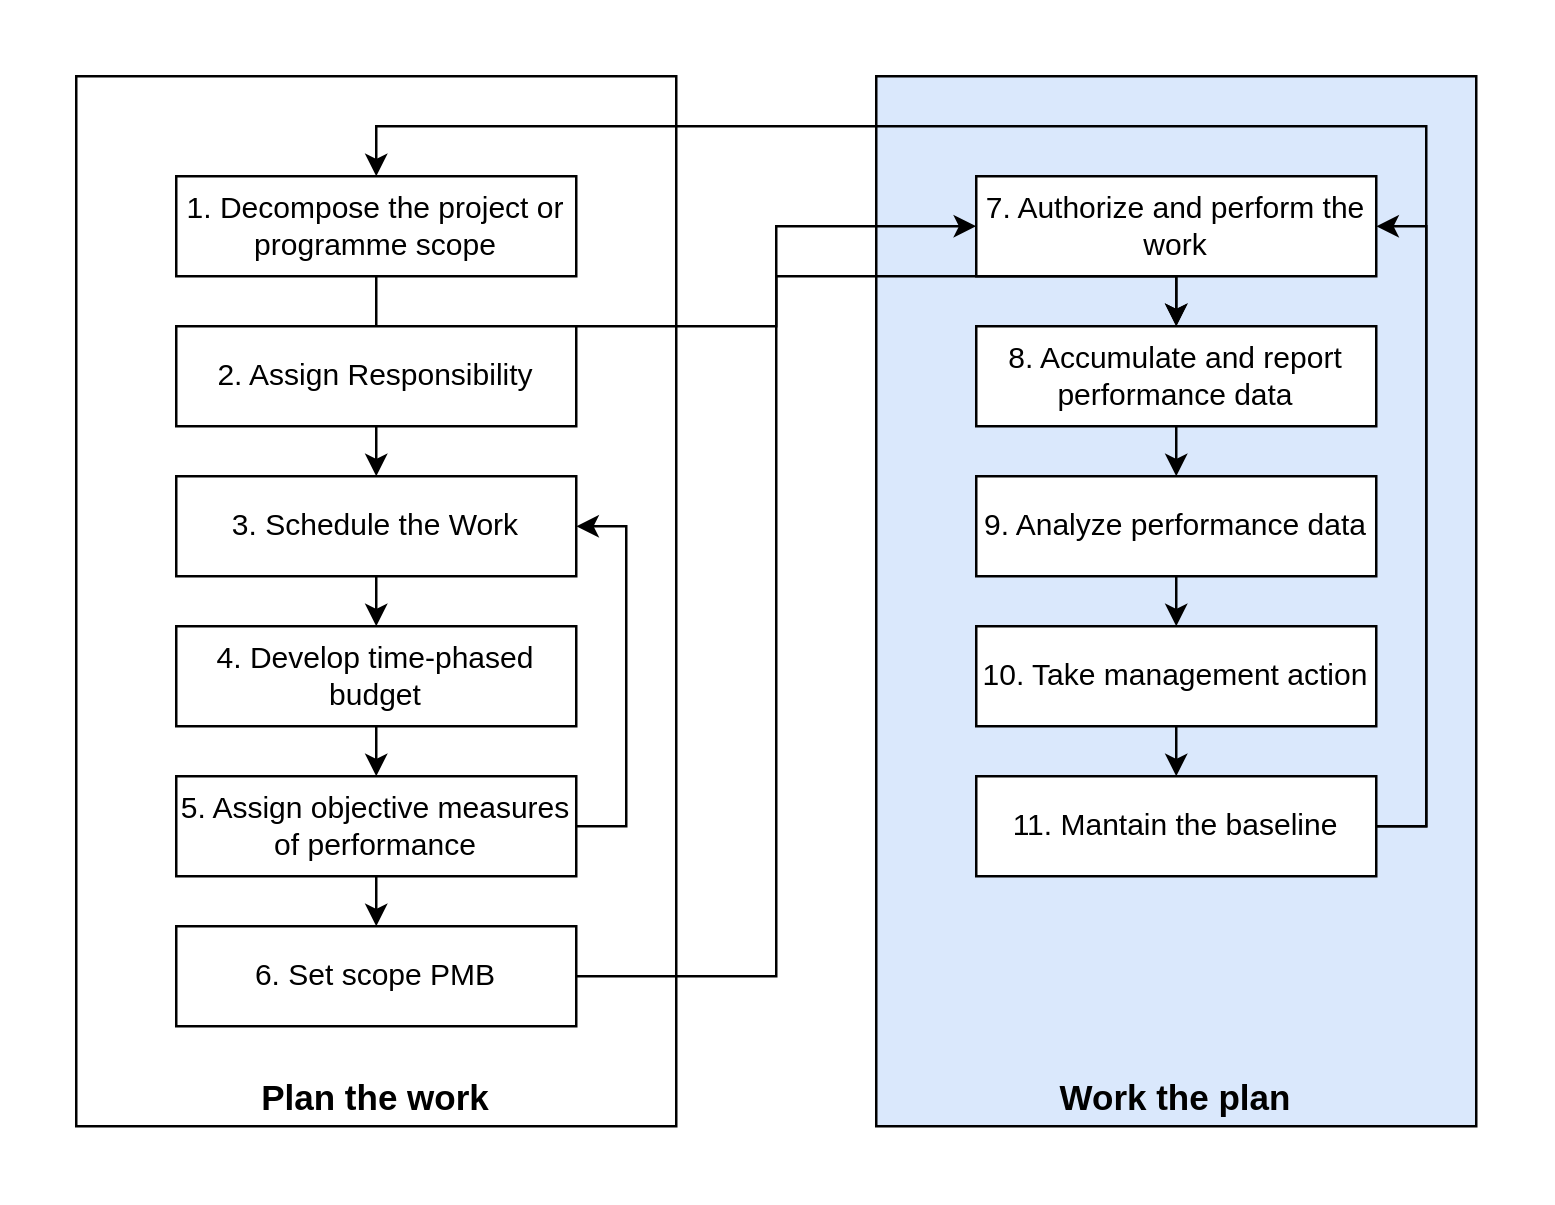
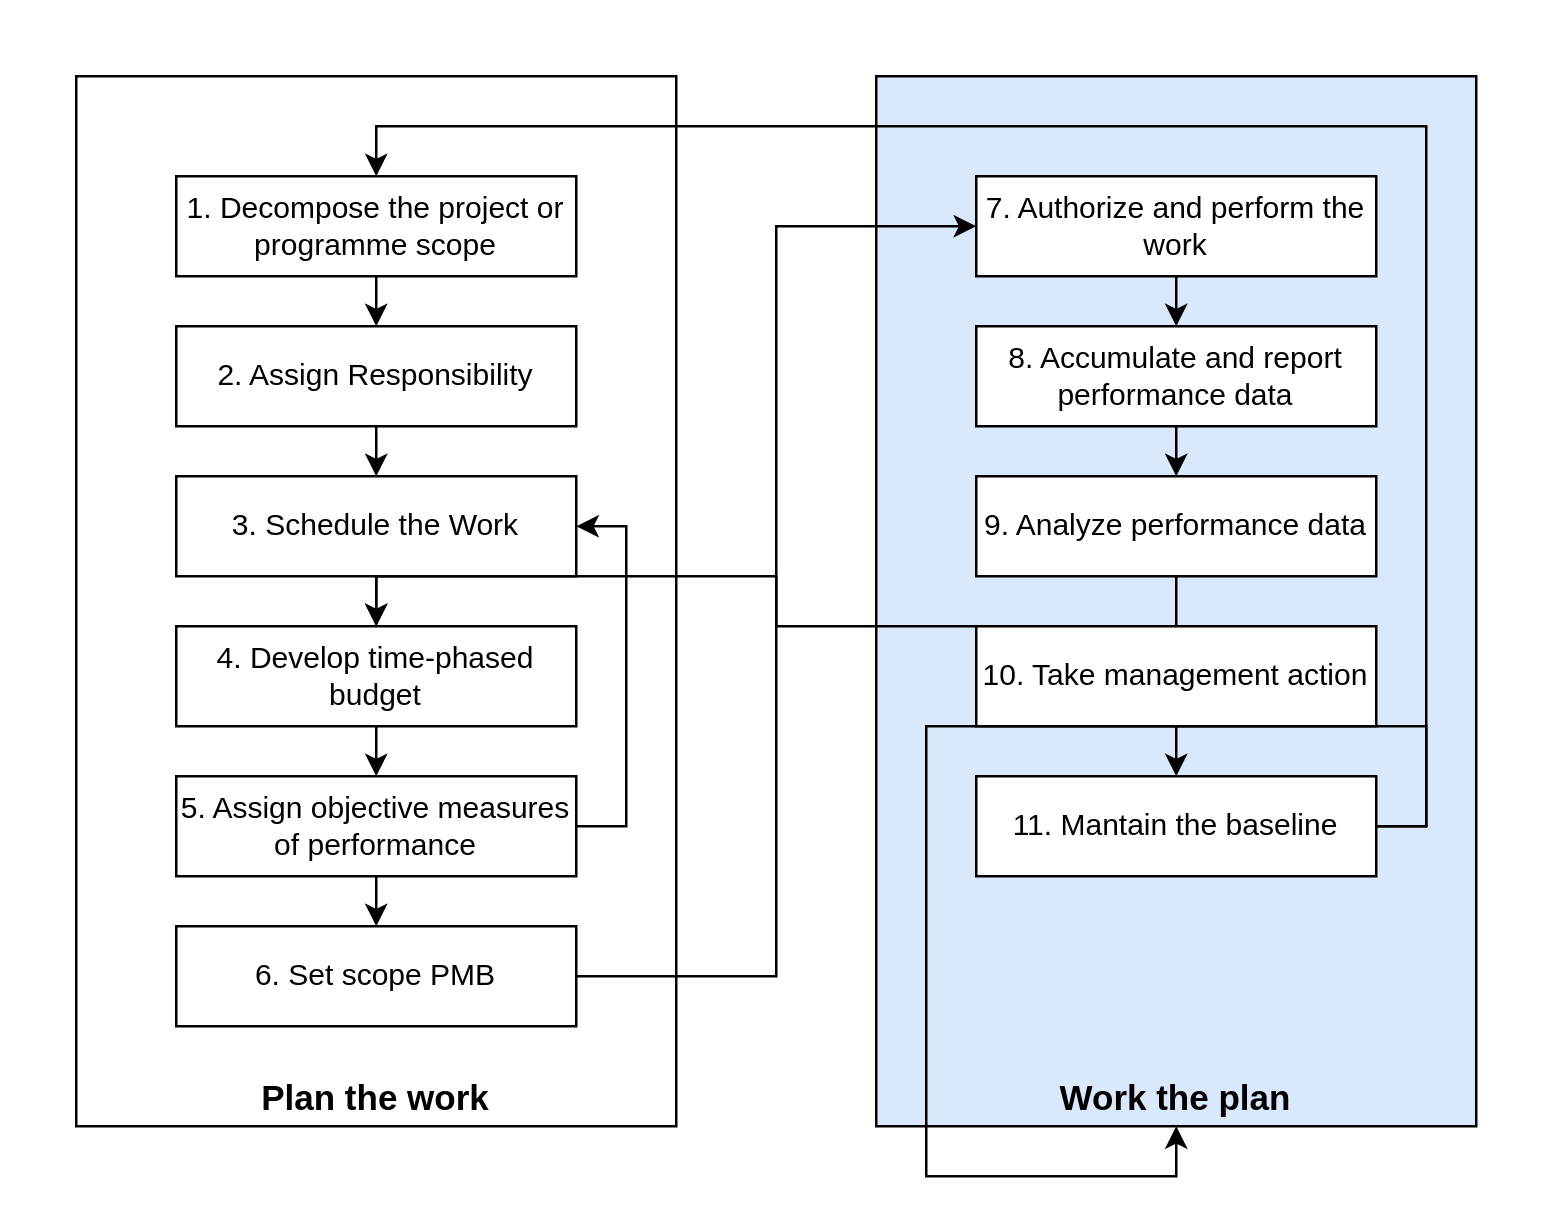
  <mxCell id="0" />
  <mxCell id="1" parent="0" />
  <mxCell id="2" value="" style="rounded=0;whiteSpace=wrap;html=1;shadow=0;fontSize=14;strokeColor=none;" parent="1" vertex="1"><mxGeometry x="20" y="20" width="580" height="440" as="geometry" /></mxCell>
  <mxCell id="3" value="&lt;b&gt;Work the plan&lt;/b&gt;" style="rounded=0;whiteSpace=wrap;html=1;fontSize=14;verticalAlign=bottom;shadow=0;fillColor=#dae8fc;" parent="1" vertex="1"><mxGeometry x="350" y="30" width="240" height="420" as="geometry" /></mxCell>
  <mxCell id="4" value="&lt;b&gt;Plan the work&lt;/b&gt;" style="rounded=0;whiteSpace=wrap;html=1;fontSize=14;verticalAlign=bottom;shadow=0;" parent="1" vertex="1"><mxGeometry x="30" y="30" width="240" height="420" as="geometry" /></mxCell>
- <mxCell id="5" style="edgeStyle=orthogonalEdgeStyle;rounded=0;orthogonalLoop=1;jettySize=auto;html=1;exitX=0.5;exitY=1;exitDx=0;exitDy=0;fontSize=14;" parent="1" source="6" target="21" edge="1"><mxGeometry relative="1" as="geometry" /></mxCell>
+ <mxCell id="5" style="edgeStyle=orthogonalEdgeStyle;rounded=0;orthogonalLoop=1;jettySize=auto;html=1;exitX=0.5;exitY=1;exitDx=0;exitDy=0;entryX=0.5;entryY=0;entryDx=0;entryDy=0;fontSize=14;" parent="1" source="6" target="8" edge="1"><mxGeometry relative="1" as="geometry" /></mxCell>
  <mxCell id="6" value="1. Decompose the project or programme scope" style="rounded=0;whiteSpace=wrap;html=1;" parent="1" vertex="1"><mxGeometry x="70" y="70" width="160" height="40" as="geometry" /></mxCell>
  <mxCell id="7" style="edgeStyle=orthogonalEdgeStyle;rounded=0;orthogonalLoop=1;jettySize=auto;html=1;exitX=0.5;exitY=1;exitDx=0;exitDy=0;entryX=0.5;entryY=0;entryDx=0;entryDy=0;fontSize=14;" parent="1" source="8" target="10" edge="1"><mxGeometry relative="1" as="geometry" /></mxCell>
  <mxCell id="8" value="2. Assign Responsibility" style="rounded=0;whiteSpace=wrap;html=1;" parent="1" vertex="1"><mxGeometry x="70" y="130" width="160" height="40" as="geometry" /></mxCell>
  <mxCell id="9" style="edgeStyle=orthogonalEdgeStyle;rounded=0;orthogonalLoop=1;jettySize=auto;html=1;exitX=0.5;exitY=1;exitDx=0;exitDy=0;entryX=0.5;entryY=0;entryDx=0;entryDy=0;fontSize=14;" parent="1" source="10" target="12" edge="1"><mxGeometry relative="1" as="geometry" /></mxCell>
  <mxCell id="10" value="3. Schedule the Work" style="rounded=0;whiteSpace=wrap;html=1;" parent="1" vertex="1"><mxGeometry x="70" y="190" width="160" height="40" as="geometry" /></mxCell>
  <mxCell id="11" style="edgeStyle=orthogonalEdgeStyle;rounded=0;orthogonalLoop=1;jettySize=auto;html=1;exitX=0.5;exitY=1;exitDx=0;exitDy=0;entryX=0.5;entryY=0;entryDx=0;entryDy=0;fontSize=14;" parent="1" source="12" target="15" edge="1"><mxGeometry relative="1" as="geometry" /></mxCell>
  <mxCell id="12" value="4. Develop time-phased budget" style="rounded=0;whiteSpace=wrap;html=1;" parent="1" vertex="1"><mxGeometry x="70" y="250" width="160" height="40" as="geometry" /></mxCell>
  <mxCell id="13" style="edgeStyle=orthogonalEdgeStyle;rounded=0;orthogonalLoop=1;jettySize=auto;html=1;exitX=1;exitY=0.5;exitDx=0;exitDy=0;entryX=1;entryY=0.5;entryDx=0;entryDy=0;fontSize=14;" parent="1" source="15" target="10" edge="1"><mxGeometry relative="1" as="geometry" /></mxCell>
  <mxCell id="14" style="edgeStyle=orthogonalEdgeStyle;rounded=0;orthogonalLoop=1;jettySize=auto;html=1;exitX=0.5;exitY=1;exitDx=0;exitDy=0;entryX=0.5;entryY=0;entryDx=0;entryDy=0;fontSize=14;" parent="1" source="15" target="17" edge="1"><mxGeometry relative="1" as="geometry" /></mxCell>
  <mxCell id="15" value="5. Assign objective measures of performance" style="rounded=0;whiteSpace=wrap;html=1;" parent="1" vertex="1"><mxGeometry x="70" y="310" width="160" height="40" as="geometry" /></mxCell>
  <mxCell id="16" style="edgeStyle=orthogonalEdgeStyle;rounded=0;orthogonalLoop=1;jettySize=auto;html=1;exitX=1;exitY=0.5;exitDx=0;exitDy=0;entryX=0;entryY=0.5;entryDx=0;entryDy=0;fontSize=14;" parent="1" source="17" target="19" edge="1"><mxGeometry relative="1" as="geometry" /></mxCell>
  <mxCell id="17" value="6. Set scope PMB" style="rounded=0;whiteSpace=wrap;html=1;" parent="1" vertex="1"><mxGeometry x="70" y="370" width="160" height="40" as="geometry" /></mxCell>
  <mxCell id="18" style="edgeStyle=orthogonalEdgeStyle;rounded=0;orthogonalLoop=1;jettySize=auto;html=1;exitX=0.5;exitY=1;exitDx=0;exitDy=0;entryX=0.5;entryY=0;entryDx=0;entryDy=0;fontSize=14;" parent="1" source="19" target="21" edge="1"><mxGeometry relative="1" as="geometry" /></mxCell>
  <mxCell id="19" value="7. Authorize and perform the work" style="rounded=0;whiteSpace=wrap;html=1;" parent="1" vertex="1"><mxGeometry x="390" y="70" width="160" height="40" as="geometry" /></mxCell>
  <mxCell id="20" style="edgeStyle=orthogonalEdgeStyle;rounded=0;orthogonalLoop=1;jettySize=auto;html=1;exitX=0.5;exitY=1;exitDx=0;exitDy=0;entryX=0.5;entryY=0;entryDx=0;entryDy=0;fontSize=14;" parent="1" source="21" target="23" edge="1"><mxGeometry relative="1" as="geometry" /></mxCell>
  <mxCell id="21" value="8. Accumulate and report performance data" style="rounded=0;whiteSpace=wrap;html=1;" parent="1" vertex="1"><mxGeometry x="390" y="130" width="160" height="40" as="geometry" /></mxCell>
- <mxCell id="22" style="edgeStyle=orthogonalEdgeStyle;rounded=0;orthogonalLoop=1;jettySize=auto;html=1;exitX=0.5;exitY=1;exitDx=0;exitDy=0;entryX=0.5;entryY=0;entryDx=0;entryDy=0;fontSize=14;" parent="1" source="23" target="25" edge="1"><mxGeometry relative="1" as="geometry" /></mxCell>
+ <mxCell id="22" style="edgeStyle=orthogonalEdgeStyle;rounded=0;orthogonalLoop=1;jettySize=auto;html=1;exitX=0.5;exitY=1;exitDx=0;exitDy=0;fontSize=14;" parent="1" source="23" target="12" edge="1"><mxGeometry relative="1" as="geometry" /></mxCell>
  <mxCell id="23" value="9. Analyze performance data" style="rounded=0;whiteSpace=wrap;html=1;" parent="1" vertex="1"><mxGeometry x="390" y="190" width="160" height="40" as="geometry" /></mxCell>
  <mxCell id="24" style="edgeStyle=orthogonalEdgeStyle;rounded=0;orthogonalLoop=1;jettySize=auto;html=1;exitX=0.5;exitY=1;exitDx=0;exitDy=0;entryX=0.5;entryY=0;entryDx=0;entryDy=0;fontSize=14;" parent="1" source="25" target="28" edge="1"><mxGeometry relative="1" as="geometry" /></mxCell>
  <mxCell id="25" value="10. Take management action" style="rounded=0;whiteSpace=wrap;html=1;" parent="1" vertex="1"><mxGeometry x="390" y="250" width="160" height="40" as="geometry" /></mxCell>
- <mxCell id="26" style="edgeStyle=orthogonalEdgeStyle;rounded=0;orthogonalLoop=1;jettySize=auto;html=1;exitX=1;exitY=0.5;exitDx=0;exitDy=0;entryX=1;entryY=0.5;entryDx=0;entryDy=0;fontSize=14;" parent="1" source="28" target="19" edge="1"><mxGeometry relative="1" as="geometry" /></mxCell>
+ <mxCell id="26" style="edgeStyle=orthogonalEdgeStyle;rounded=0;orthogonalLoop=1;jettySize=auto;html=1;exitX=1;exitY=0.5;exitDx=0;exitDy=0;fontSize=14;" parent="1" source="28" target="3" edge="1"><mxGeometry relative="1" as="geometry" /></mxCell>
  <mxCell id="27" style="edgeStyle=orthogonalEdgeStyle;rounded=0;orthogonalLoop=1;jettySize=auto;html=1;entryX=0.5;entryY=0;entryDx=0;entryDy=0;fontSize=14;exitX=1;exitY=0.5;exitDx=0;exitDy=0;" parent="1" source="28" target="6" edge="1"><mxGeometry relative="1" as="geometry" /></mxCell>
  <mxCell id="28" value="11. Mantain the baseline" style="rounded=0;whiteSpace=wrap;html=1;" parent="1" vertex="1"><mxGeometry x="390" y="310" width="160" height="40" as="geometry" /></mxCell>
